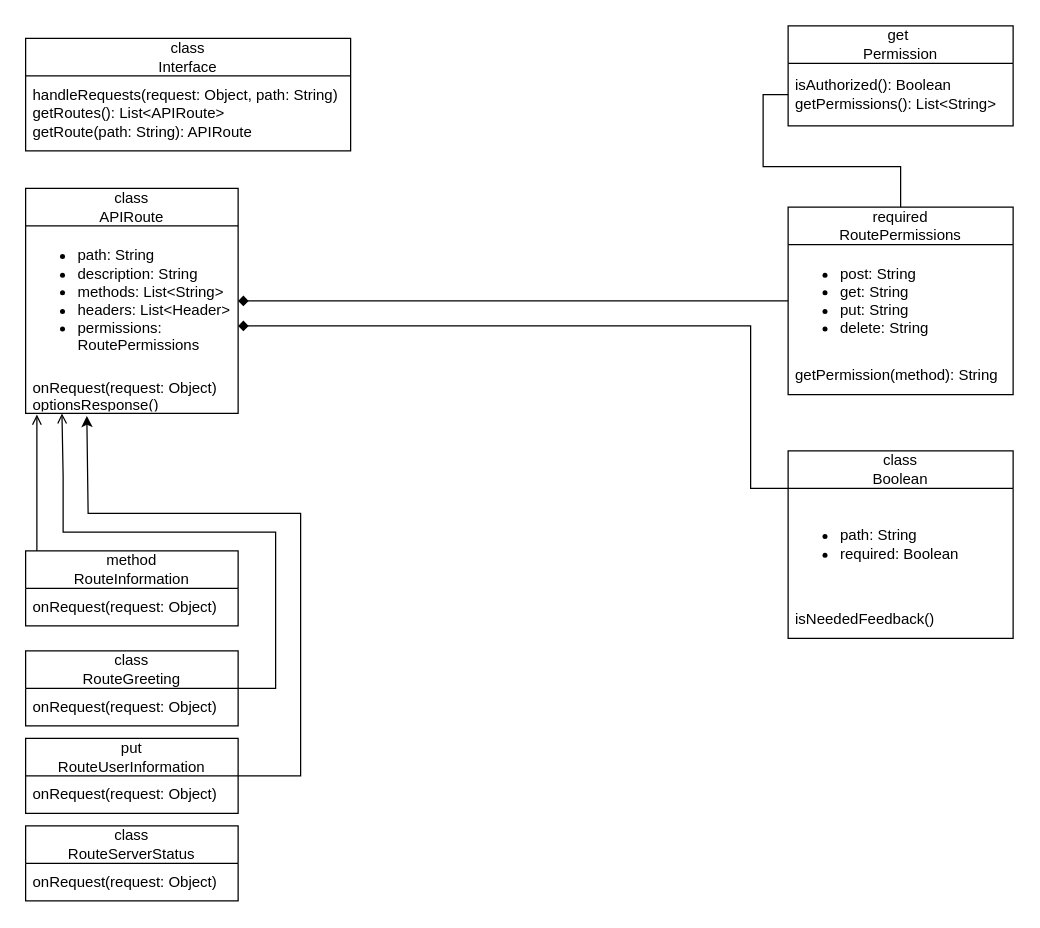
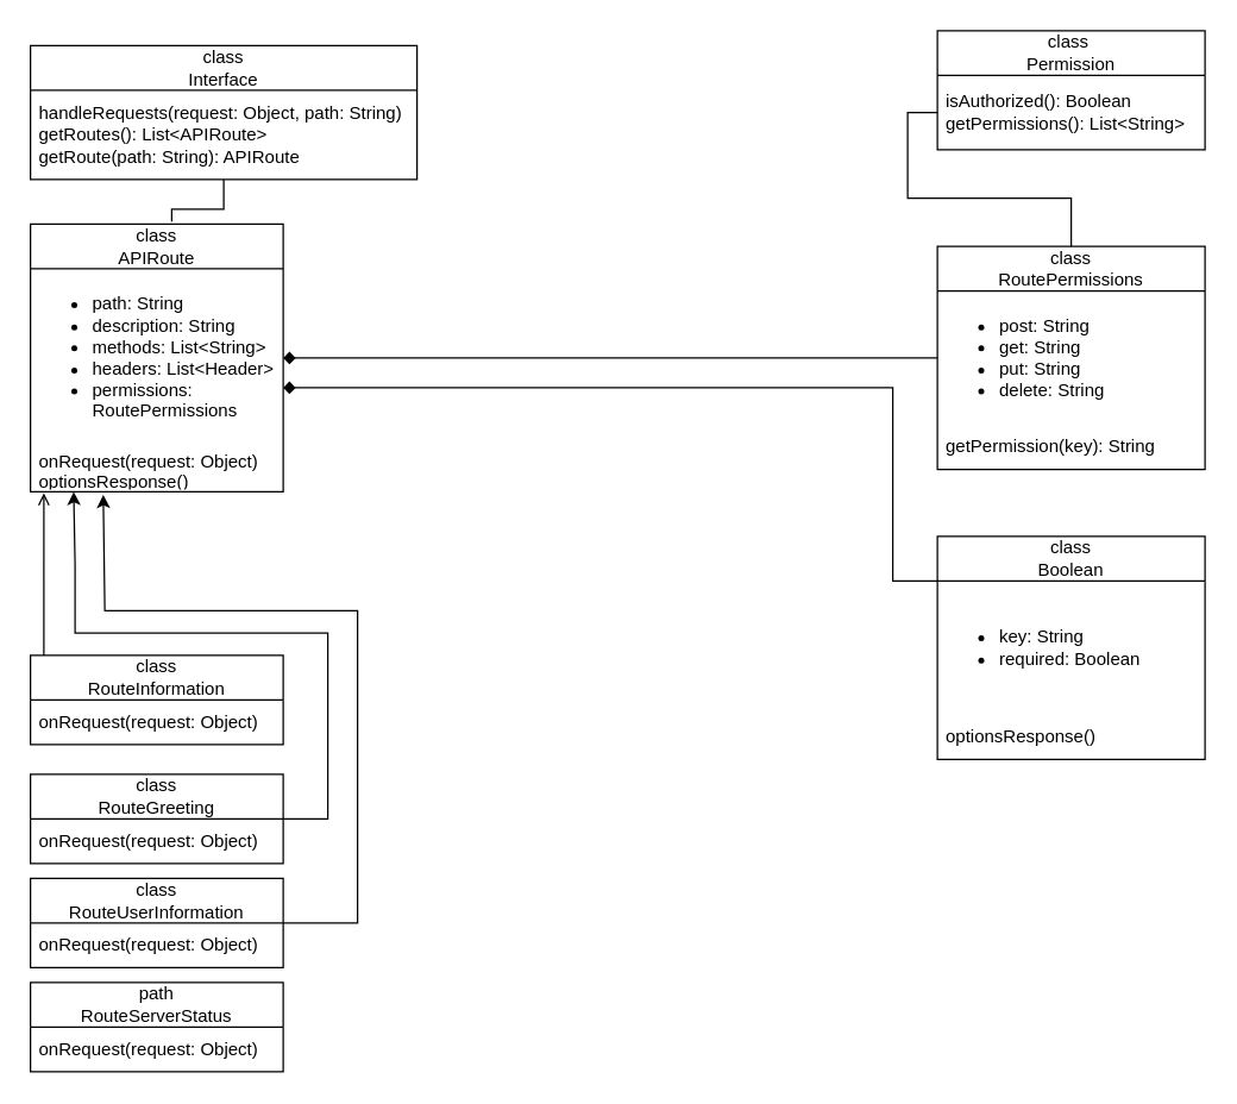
  <mxCell id="0" />
  <mxCell id="1" parent="0" />
  <mxCell id="2" value="class&lt;div&gt;APIRoute&lt;/div&gt;" style="swimlane;fontStyle=0;childLayout=stackLayout;horizontal=1;startSize=30;horizontalStack=0;resizeParent=1;resizeParentMax=0;resizeLast=0;collapsible=1;marginBottom=0;whiteSpace=wrap;html=1;" parent="1" vertex="1"><mxGeometry x="20" y="150" width="170" height="180" as="geometry" /></mxCell>
  <mxCell id="3" value="&lt;ul&gt;&lt;li&gt;path: String&lt;/li&gt;&lt;li&gt;description: String&lt;/li&gt;&lt;li&gt;methods: List&amp;lt;String&amp;gt;&lt;/li&gt;&lt;li&gt;headers: List&amp;lt;Header&amp;gt;&lt;/li&gt;&lt;li&gt;permissions: RoutePermissions&lt;/li&gt;&lt;/ul&gt;" style="text;strokeColor=none;fillColor=none;html=1;whiteSpace=wrap;verticalAlign=middle;overflow=hidden;" parent="2" vertex="1"><mxGeometry y="30" width="170" height="120" as="geometry" /></mxCell>
  <mxCell id="4" value="&lt;div&gt;&lt;span style=&quot;background-color: transparent; color: light-dark(rgb(0, 0, 0), rgb(255, 255, 255));&quot;&gt;onRequest(request: Object)&lt;/span&gt;&lt;/div&gt;&lt;div&gt;&lt;span style=&quot;background-color: transparent; color: light-dark(rgb(0, 0, 0), rgb(255, 255, 255));&quot;&gt;optionsResponse()&lt;/span&gt;&lt;/div&gt;" style="text;strokeColor=none;fillColor=none;align=left;verticalAlign=middle;spacingLeft=4;spacingRight=4;overflow=hidden;points=[[0,0.5],[1,0.5]];portConstraint=eastwest;rotatable=0;whiteSpace=wrap;html=1;" parent="2" vertex="1"><mxGeometry y="150" width="170" height="30" as="geometry" /></mxCell>
- <mxCell id="5" value="required&lt;div&gt;RoutePermissions&lt;/div&gt;" style="swimlane;fontStyle=0;childLayout=stackLayout;horizontal=1;startSize=30;horizontalStack=0;resizeParent=1;resizeParentMax=0;resizeLast=0;collapsible=1;marginBottom=0;whiteSpace=wrap;html=1;" parent="1" vertex="1"><mxGeometry x="630" y="165" width="180" height="150" as="geometry" /></mxCell>
+ <mxCell id="5" value="class&lt;div&gt;RoutePermissions&lt;/div&gt;" style="swimlane;fontStyle=0;childLayout=stackLayout;horizontal=1;startSize=30;horizontalStack=0;resizeParent=1;resizeParentMax=0;resizeLast=0;collapsible=1;marginBottom=0;whiteSpace=wrap;html=1;" parent="1" vertex="1"><mxGeometry x="630" y="165" width="180" height="150" as="geometry" /></mxCell>
  <mxCell id="6" value="&lt;ul&gt;&lt;li&gt;post: String&lt;/li&gt;&lt;li&gt;get: String&lt;/li&gt;&lt;li&gt;put: String&lt;/li&gt;&lt;li&gt;delete: String&lt;/li&gt;&lt;/ul&gt;" style="text;strokeColor=none;fillColor=none;html=1;whiteSpace=wrap;verticalAlign=middle;overflow=hidden;" parent="5" vertex="1"><mxGeometry y="30" width="180" height="90" as="geometry" /></mxCell>
- <mxCell id="7" value="&lt;div&gt;&lt;span style=&quot;background-color: transparent; color: light-dark(rgb(0, 0, 0), rgb(255, 255, 255));&quot;&gt;getPermission(method): String&lt;/span&gt;&lt;/div&gt;" style="text;strokeColor=none;fillColor=none;align=left;verticalAlign=middle;spacingLeft=4;spacingRight=4;overflow=hidden;points=[[0,0.5],[1,0.5]];portConstraint=eastwest;rotatable=0;whiteSpace=wrap;html=1;" parent="5" vertex="1"><mxGeometry y="120" width="180" height="30" as="geometry" /></mxCell>
- <mxCell id="8" value="get&amp;nbsp;&lt;div&gt;Permission&lt;/div&gt;" style="swimlane;fontStyle=0;childLayout=stackLayout;horizontal=1;startSize=30;horizontalStack=0;resizeParent=1;resizeParentMax=0;resizeLast=0;collapsible=1;marginBottom=0;whiteSpace=wrap;html=1;" parent="1" vertex="1"><mxGeometry x="630" y="20" width="180" height="80" as="geometry" /></mxCell>
+ <mxCell id="7" value="&lt;div&gt;&lt;span style=&quot;background-color: transparent; color: light-dark(rgb(0, 0, 0), rgb(255, 255, 255));&quot;&gt;getPermission(key): String&lt;/span&gt;&lt;/div&gt;" style="text;strokeColor=none;fillColor=none;align=left;verticalAlign=middle;spacingLeft=4;spacingRight=4;overflow=hidden;points=[[0,0.5],[1,0.5]];portConstraint=eastwest;rotatable=0;whiteSpace=wrap;html=1;" parent="5" vertex="1"><mxGeometry y="120" width="180" height="30" as="geometry" /></mxCell>
+ <mxCell id="8" value="class&amp;nbsp;&lt;div&gt;Permission&lt;/div&gt;" style="swimlane;fontStyle=0;childLayout=stackLayout;horizontal=1;startSize=30;horizontalStack=0;resizeParent=1;resizeParentMax=0;resizeLast=0;collapsible=1;marginBottom=0;whiteSpace=wrap;html=1;" parent="1" vertex="1"><mxGeometry x="630" y="20" width="180" height="80" as="geometry" /></mxCell>
  <mxCell id="9" value="&lt;div&gt;&lt;span style=&quot;background-color: transparent; color: light-dark(rgb(0, 0, 0), rgb(255, 255, 255));&quot;&gt;isAuthorized(): Boolean&lt;/span&gt;&lt;/div&gt;&lt;div&gt;getPermissions(): List&amp;lt;String&amp;gt;&lt;/div&gt;" style="text;strokeColor=none;fillColor=none;align=left;verticalAlign=middle;spacingLeft=4;spacingRight=4;overflow=hidden;points=[[0,0.5],[1,0.5]];portConstraint=eastwest;rotatable=0;whiteSpace=wrap;html=1;" parent="8" vertex="1"><mxGeometry y="30" width="180" height="50" as="geometry" /></mxCell>
  <mxCell id="10" value="class&lt;div&gt;Interface&lt;/div&gt;" style="swimlane;fontStyle=0;childLayout=stackLayout;horizontal=1;startSize=30;horizontalStack=0;resizeParent=1;resizeParentMax=0;resizeLast=0;collapsible=1;marginBottom=0;whiteSpace=wrap;html=1;" parent="1" vertex="1"><mxGeometry x="20" y="30" width="260" height="90" as="geometry" /></mxCell>
  <mxCell id="11" value="&lt;div&gt;handleRequests(request: Object, path: String)&lt;span style=&quot;background-color: transparent; color: light-dark(rgb(0, 0, 0), rgb(255, 255, 255));&quot;&gt;&lt;/span&gt;&lt;/div&gt;&lt;div&gt;getRoutes(): List&amp;lt;APIRoute&amp;gt;&lt;/div&gt;&lt;div&gt;&lt;span style=&quot;background-color: transparent; color: light-dark(rgb(0, 0, 0), rgb(255, 255, 255));&quot;&gt;getRoute(path: String): APIRoute&lt;/span&gt;&lt;/div&gt;" style="text;strokeColor=none;fillColor=none;align=left;verticalAlign=middle;spacingLeft=4;spacingRight=4;overflow=hidden;points=[[0,0.5],[1,0.5]];portConstraint=eastwest;rotatable=0;whiteSpace=wrap;html=1;" parent="10" vertex="1"><mxGeometry y="30" width="260" height="60" as="geometry" /></mxCell>
- <mxCell id="12" value="method&lt;div&gt;RouteInformation&lt;/div&gt;" style="swimlane;fontStyle=0;childLayout=stackLayout;horizontal=1;startSize=30;horizontalStack=0;resizeParent=1;resizeParentMax=0;resizeLast=0;collapsible=1;marginBottom=0;whiteSpace=wrap;html=1;" parent="1" vertex="1"><mxGeometry x="20" y="440" width="170" height="60" as="geometry" /></mxCell>
+ <mxCell id="12" value="class&lt;div&gt;RouteInformation&lt;/div&gt;" style="swimlane;fontStyle=0;childLayout=stackLayout;horizontal=1;startSize=30;horizontalStack=0;resizeParent=1;resizeParentMax=0;resizeLast=0;collapsible=1;marginBottom=0;whiteSpace=wrap;html=1;" parent="1" vertex="1"><mxGeometry x="20" y="440" width="170" height="60" as="geometry" /></mxCell>
  <mxCell id="13" value="&lt;div&gt;&lt;span style=&quot;background-color: transparent; color: light-dark(rgb(0, 0, 0), rgb(255, 255, 255));&quot;&gt;onRequest(request: Object)&lt;/span&gt;&lt;/div&gt;" style="text;strokeColor=none;fillColor=none;align=left;verticalAlign=middle;spacingLeft=4;spacingRight=4;overflow=hidden;points=[[0,0.5],[1,0.5]];portConstraint=eastwest;rotatable=0;whiteSpace=wrap;html=1;" parent="12" vertex="1"><mxGeometry y="30" width="170" height="30" as="geometry" /></mxCell>
  <mxCell id="14" style="edgeStyle=orthogonalEdgeStyle;rounded=0;orthogonalLoop=1;jettySize=auto;html=1;endArrow=none;startFill=0;" parent="1" source="9" target="5" edge="1"><mxGeometry relative="1" as="geometry" /></mxCell>
+ <mxCell id="15" style="edgeStyle=orthogonalEdgeStyle;rounded=0;orthogonalLoop=1;jettySize=auto;html=1;entryX=0.559;entryY=-0.009;entryDx=0;entryDy=0;entryPerimeter=0;endArrow=none;startFill=0;" parent="1" source="10" target="2" edge="1"><mxGeometry relative="1" as="geometry" /></mxCell>
  <mxCell id="16" style="edgeStyle=orthogonalEdgeStyle;rounded=0;orthogonalLoop=1;jettySize=auto;html=1;exitX=0;exitY=0.5;exitDx=0;exitDy=0;endArrow=diamond;endFill=1;" parent="1" source="6" target="3" edge="1"><mxGeometry relative="1" as="geometry" /></mxCell>
- <mxCell id="17" style="edgeStyle=orthogonalEdgeStyle;rounded=0;orthogonalLoop=1;jettySize=auto;html=1;entryX=0.171;entryY=1;entryDx=0;entryDy=0;entryPerimeter=0;endArrow=open;" parent="1" source="18" target="4" edge="1"><mxGeometry relative="1" as="geometry"><mxPoint x="50" y="380" as="targetPoint" /><Array as="points"><mxPoint x="220" y="550" /><mxPoint x="220" y="425" /><mxPoint x="50" y="425" /><mxPoint x="50" y="380" /></Array></mxGeometry></mxCell>
+ <mxCell id="17" style="edgeStyle=orthogonalEdgeStyle;rounded=0;orthogonalLoop=1;jettySize=auto;html=1;entryX=0.171;entryY=1;entryDx=0;entryDy=0;entryPerimeter=0;" parent="1" source="18" target="4" edge="1"><mxGeometry relative="1" as="geometry"><mxPoint x="50" y="380" as="targetPoint" /><Array as="points"><mxPoint x="220" y="550" /><mxPoint x="220" y="425" /><mxPoint x="50" y="425" /><mxPoint x="50" y="380" /></Array></mxGeometry></mxCell>
  <mxCell id="18" value="class&lt;div&gt;RouteGreeting&lt;/div&gt;" style="swimlane;fontStyle=0;childLayout=stackLayout;horizontal=1;startSize=30;horizontalStack=0;resizeParent=1;resizeParentMax=0;resizeLast=0;collapsible=1;marginBottom=0;whiteSpace=wrap;html=1;" parent="1" vertex="1"><mxGeometry x="20" y="520" width="170" height="60" as="geometry" /></mxCell>
  <mxCell id="19" value="&lt;div&gt;&lt;span style=&quot;background-color: transparent; color: light-dark(rgb(0, 0, 0), rgb(255, 255, 255));&quot;&gt;onRequest(request: Object)&lt;/span&gt;&lt;/div&gt;" style="text;strokeColor=none;fillColor=none;align=left;verticalAlign=middle;spacingLeft=4;spacingRight=4;overflow=hidden;points=[[0,0.5],[1,0.5]];portConstraint=eastwest;rotatable=0;whiteSpace=wrap;html=1;" parent="18" vertex="1"><mxGeometry y="30" width="170" height="30" as="geometry" /></mxCell>
  <mxCell id="20" style="edgeStyle=orthogonalEdgeStyle;rounded=0;orthogonalLoop=1;jettySize=auto;html=1;entryX=0.288;entryY=1.067;entryDx=0;entryDy=0;entryPerimeter=0;" parent="1" source="21" target="4" edge="1"><mxGeometry relative="1" as="geometry"><mxPoint x="270" y="410" as="targetPoint" /><Array as="points"><mxPoint x="240" y="620" /><mxPoint x="240" y="410" /><mxPoint x="70" y="410" /></Array></mxGeometry></mxCell>
- <mxCell id="21" value="put&lt;div&gt;RouteUserInformation&lt;/div&gt;" style="swimlane;fontStyle=0;childLayout=stackLayout;horizontal=1;startSize=30;horizontalStack=0;resizeParent=1;resizeParentMax=0;resizeLast=0;collapsible=1;marginBottom=0;whiteSpace=wrap;html=1;" parent="1" vertex="1"><mxGeometry x="20" y="590" width="170" height="60" as="geometry" /></mxCell>
+ <mxCell id="21" value="class&lt;div&gt;RouteUserInformation&lt;/div&gt;" style="swimlane;fontStyle=0;childLayout=stackLayout;horizontal=1;startSize=30;horizontalStack=0;resizeParent=1;resizeParentMax=0;resizeLast=0;collapsible=1;marginBottom=0;whiteSpace=wrap;html=1;" parent="1" vertex="1"><mxGeometry x="20" y="590" width="170" height="60" as="geometry" /></mxCell>
  <mxCell id="22" value="&lt;div&gt;&lt;span style=&quot;background-color: transparent; color: light-dark(rgb(0, 0, 0), rgb(255, 255, 255));&quot;&gt;onRequest(request: Object)&lt;/span&gt;&lt;/div&gt;" style="text;strokeColor=none;fillColor=none;align=left;verticalAlign=middle;spacingLeft=4;spacingRight=4;overflow=hidden;points=[[0,0.5],[1,0.5]];portConstraint=eastwest;rotatable=0;whiteSpace=wrap;html=1;" parent="21" vertex="1"><mxGeometry y="30" width="170" height="30" as="geometry" /></mxCell>
- <mxCell id="23" value="class&lt;div&gt;RouteServerStatus&lt;/div&gt;" style="swimlane;fontStyle=0;childLayout=stackLayout;horizontal=1;startSize=30;horizontalStack=0;resizeParent=1;resizeParentMax=0;resizeLast=0;collapsible=1;marginBottom=0;whiteSpace=wrap;html=1;" parent="1" vertex="1"><mxGeometry x="20" y="660" width="170" height="60" as="geometry" /></mxCell>
+ <mxCell id="23" value="path&lt;div&gt;RouteServerStatus&lt;/div&gt;" style="swimlane;fontStyle=0;childLayout=stackLayout;horizontal=1;startSize=30;horizontalStack=0;resizeParent=1;resizeParentMax=0;resizeLast=0;collapsible=1;marginBottom=0;whiteSpace=wrap;html=1;" parent="1" vertex="1"><mxGeometry x="20" y="660" width="170" height="60" as="geometry" /></mxCell>
  <mxCell id="24" value="&lt;div&gt;&lt;span style=&quot;background-color: transparent; color: light-dark(rgb(0, 0, 0), rgb(255, 255, 255));&quot;&gt;onRequest(request: Object)&lt;/span&gt;&lt;/div&gt;" style="text;strokeColor=none;fillColor=none;align=left;verticalAlign=middle;spacingLeft=4;spacingRight=4;overflow=hidden;points=[[0,0.5],[1,0.5]];portConstraint=eastwest;rotatable=0;whiteSpace=wrap;html=1;" parent="23" vertex="1"><mxGeometry y="30" width="170" height="30" as="geometry" /></mxCell>
  <mxCell id="25" style="edgeStyle=orthogonalEdgeStyle;rounded=0;orthogonalLoop=1;jettySize=auto;html=1;entryX=0.053;entryY=1.033;entryDx=0;entryDy=0;entryPerimeter=0;endArrow=open;" parent="1" source="12" target="4" edge="1"><mxGeometry relative="1" as="geometry"><Array as="points"><mxPoint x="29" y="390" /><mxPoint x="29" y="390" /></Array></mxGeometry></mxCell>
  <mxCell id="26" value="class&lt;div&gt;Boolean&lt;/div&gt;" style="swimlane;fontStyle=0;childLayout=stackLayout;horizontal=1;startSize=30;horizontalStack=0;resizeParent=1;resizeParentMax=0;resizeLast=0;collapsible=1;marginBottom=0;whiteSpace=wrap;html=1;" parent="1" vertex="1"><mxGeometry x="630" y="360" width="180" height="150" as="geometry" /></mxCell>
- <mxCell id="27" value="&lt;ul&gt;&lt;li&gt;path: String&lt;/li&gt;&lt;li&gt;required: Boolean&lt;/li&gt;&lt;/ul&gt;" style="text;strokeColor=none;fillColor=none;html=1;whiteSpace=wrap;verticalAlign=middle;overflow=hidden;" parent="26" vertex="1"><mxGeometry y="30" width="180" height="90" as="geometry" /></mxCell>
- <mxCell id="28" value="&lt;div&gt;&lt;span style=&quot;background-color: transparent; color: light-dark(rgb(0, 0, 0), rgb(255, 255, 255));&quot;&gt;isNeededFeedback()&lt;/span&gt;&lt;/div&gt;" style="text;strokeColor=none;fillColor=none;align=left;verticalAlign=middle;spacingLeft=4;spacingRight=4;overflow=hidden;points=[[0,0.5],[1,0.5]];portConstraint=eastwest;rotatable=0;whiteSpace=wrap;html=1;" parent="26" vertex="1"><mxGeometry y="120" width="180" height="30" as="geometry" /></mxCell>
+ <mxCell id="27" value="&lt;ul&gt;&lt;li&gt;key: String&lt;/li&gt;&lt;li&gt;required: Boolean&lt;/li&gt;&lt;/ul&gt;" style="text;strokeColor=none;fillColor=none;html=1;whiteSpace=wrap;verticalAlign=middle;overflow=hidden;" parent="26" vertex="1"><mxGeometry y="30" width="180" height="90" as="geometry" /></mxCell>
+ <mxCell id="28" value="&lt;div&gt;&lt;span style=&quot;background-color: transparent; color: light-dark(rgb(0, 0, 0), rgb(255, 255, 255));&quot;&gt;optionsResponse()&lt;/span&gt;&lt;/div&gt;" style="text;strokeColor=none;fillColor=none;align=left;verticalAlign=middle;spacingLeft=4;spacingRight=4;overflow=hidden;points=[[0,0.5],[1,0.5]];portConstraint=eastwest;rotatable=0;whiteSpace=wrap;html=1;" parent="26" vertex="1"><mxGeometry y="120" width="180" height="30" as="geometry" /></mxCell>
  <mxCell id="29" style="edgeStyle=orthogonalEdgeStyle;rounded=0;orthogonalLoop=1;jettySize=auto;html=1;endArrow=diamond;endFill=1;" parent="1" edge="1"><mxGeometry relative="1" as="geometry"><mxPoint x="630" y="390" as="sourcePoint" /><mxPoint x="190" y="260" as="targetPoint" /><Array as="points"><mxPoint x="630" y="390" /><mxPoint x="600" y="390" /><mxPoint x="600" y="260" /></Array></mxGeometry></mxCell>
